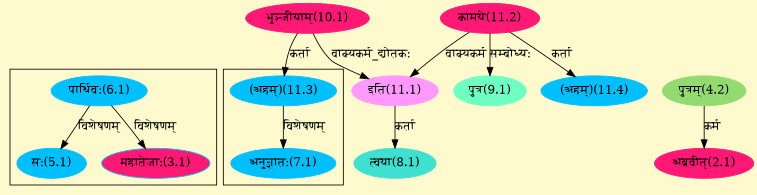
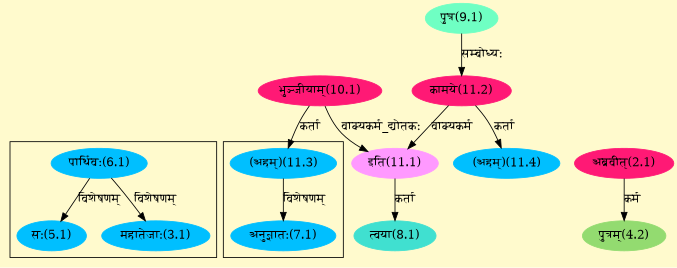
  digraph {
    bgcolor=lemonchiffon1
    compound=true
    rankdir=BT
    node [color="#00BFFF" style=filled]
    edge [dir=back]
-   n1 [label="महातेजाः(3.1)" fillcolor="#FF1975"]
+   n1 [label="महातेजाः(3.1)"]
    n2 [label="पार्थिवः(6.1)"]
    n3 [label="सः(5.1)"]
    n4 [label="अनुज्ञातः(7.1)"]
    n5 [label="(अहम्)(11.3)"]
    n6 [color="#FF1975" label="भुञ्जीयाम्(10.1)"]
    n7 [color="#FF1975" label="अब्रवीत्(2.1)"]
    n8 [color="#93DB70" label="पुत्रम्(4.2)"]
    n9 [color="#40E0D0" label="त्वया(8.1)"]
    n10 [color="#FF99FF" label="इति(11.1)"]
    n11 [color="#6FFFC3" label="पुत्र(9.1)"]
    n12 [color="#FF1975" label="कामये(11.2)"]
    n13 [label="(अहम्)(11.4)"]
    subgraph cluster_1 {
      n1
      n2
      n3
    }
    subgraph cluster_2 {
      n4
      n5
    }
    n1 -> n2 [label="विशेषणम्"]
    n3 -> n2 [label="विशेषणम्"]
    n4 -> n5 [label="विशेषणम्"]
    n5 -> n6 [label="कर्ता"]
-   n7 -> n8 [label="कर्म"]
+   n8 -> n7 [label="कर्म"]
    n9 -> n10 [label="कर्ता"]
    n10 -> n6 [label="वाक्यकर्म_द्योतकः"]
    n10 -> n12 [label="वाक्यकर्म"]
-   n11 -> n12 [label="सम्बोध्यः"]
+   n12 -> n11 [label="सम्बोध्यः"]
    n13 -> n12 [label="कर्ता"]
  }
